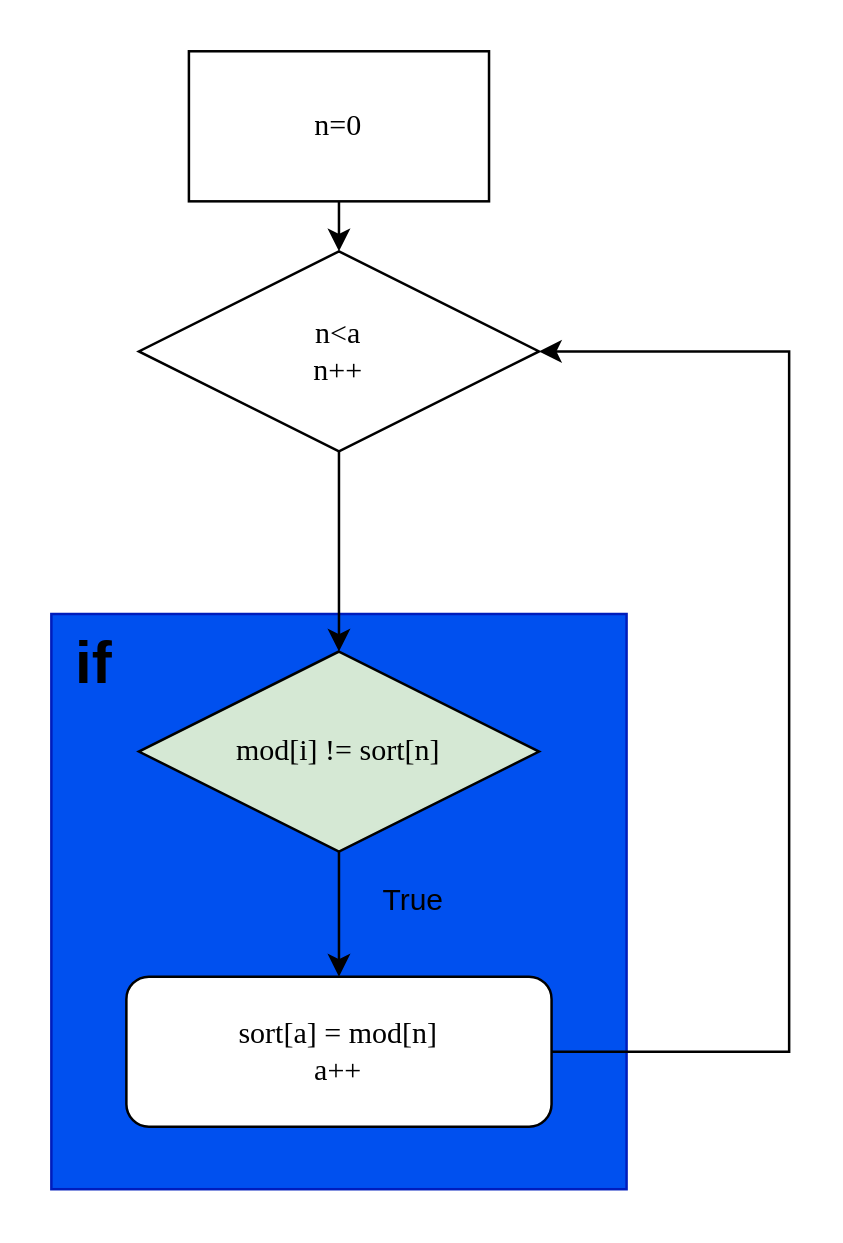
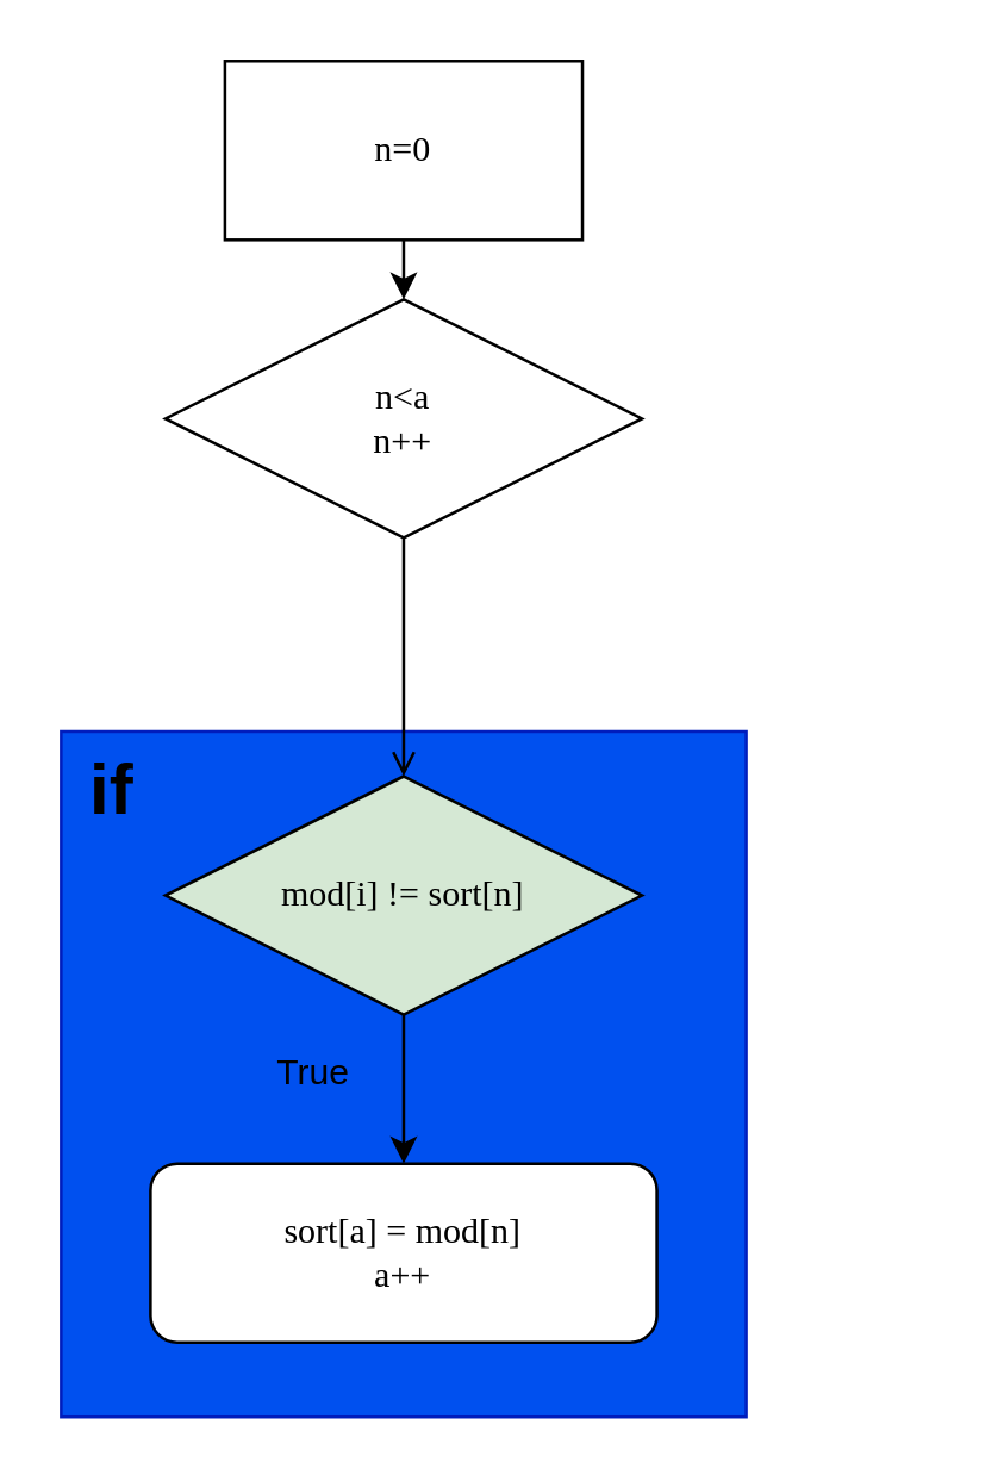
  <mxCell id="0" />
  <mxCell id="1" parent="0" />
  <mxCell id="2" value="" style="whiteSpace=wrap;html=1;aspect=fixed;fillColor=#0050ef;strokeColor=#001DBC;fontColor=#ffffff;" vertex="1" parent="1"><mxGeometry x="20" y="245" width="230" height="230" as="geometry" /></mxCell>
  <mxCell id="3" style="edgeStyle=orthogonalEdgeStyle;rounded=0;orthogonalLoop=1;jettySize=auto;html=1;exitX=0.5;exitY=1;exitDx=0;exitDy=0;entryX=0.5;entryY=0;entryDx=0;entryDy=0;" edge="1" parent="1" source="4" target="6"><mxGeometry relative="1" as="geometry" /></mxCell>
  <mxCell id="4" value="&lt;font face=&quot;Lucida Console&quot;&gt;mod[i] != sort[n]&lt;/font&gt;" style="rhombus;whiteSpace=wrap;html=1;fillColor=#d5e8d4;" parent="1" vertex="1"><mxGeometry x="55" y="260" width="160" height="80" as="geometry" /></mxCell>
- <mxCell id="5" style="edgeStyle=orthogonalEdgeStyle;rounded=0;orthogonalLoop=1;jettySize=auto;html=1;exitX=1;exitY=0.5;exitDx=0;exitDy=0;entryX=1;entryY=0.5;entryDx=0;entryDy=0;" edge="1" parent="1" source="6" target="10"><mxGeometry relative="1" as="geometry"><mxPoint x="295" y="210" as="targetPoint" /><Array as="points"><mxPoint x="315" y="420" /><mxPoint x="315" y="140" /></Array></mxGeometry></mxCell>
  <mxCell id="6" value="&lt;font face=&quot;Lucida Console&quot;&gt;sort[a] = mod[n]&lt;br&gt;a++&lt;br&gt;&lt;/font&gt;" style="rounded=1;whiteSpace=wrap;html=1;" vertex="1" parent="1"><mxGeometry x="50" y="390" width="170" height="60" as="geometry" /></mxCell>
- <mxCell id="7" value="True" style="text;html=1;strokeColor=none;fillColor=none;align=center;verticalAlign=middle;whiteSpace=wrap;rounded=0;" vertex="1" parent="1"><mxGeometry x="145" y="350" width="40" height="20" as="geometry" /></mxCell>
+ <mxCell id="7" value="True" style="text;html=1;strokeColor=none;fillColor=none;align=center;verticalAlign=middle;whiteSpace=wrap;rounded=0;" vertex="1" parent="1"><mxGeometry x="85" y="350" width="40" height="20" as="geometry" /></mxCell>
  <mxCell id="8" value="&lt;h1&gt;if&lt;/h1&gt;" style="text;html=1;strokeColor=none;fillColor=none;spacing=5;spacingTop=-20;whiteSpace=wrap;overflow=hidden;rounded=0;" vertex="1" parent="1"><mxGeometry x="25" y="245" width="30" height="40" as="geometry" /></mxCell>
- <mxCell id="9" style="edgeStyle=orthogonalEdgeStyle;rounded=0;orthogonalLoop=1;jettySize=auto;html=1;exitX=0.5;exitY=1;exitDx=0;exitDy=0;entryX=0.5;entryY=0;entryDx=0;entryDy=0;" edge="1" parent="1" source="10" target="4"><mxGeometry relative="1" as="geometry"><mxPoint x="135" y="230" as="targetPoint" /></mxGeometry></mxCell>
+ <mxCell id="9" style="edgeStyle=orthogonalEdgeStyle;rounded=0;orthogonalLoop=1;jettySize=auto;html=1;exitX=0.5;exitY=1;exitDx=0;exitDy=0;entryX=0.5;entryY=0;entryDx=0;entryDy=0;endArrow=open;" edge="1" parent="1" source="10" target="4"><mxGeometry relative="1" as="geometry"><mxPoint x="135" y="230" as="targetPoint" /></mxGeometry></mxCell>
  <mxCell id="10" value="&lt;font face=&quot;Lucida Console&quot;&gt;n&amp;lt;a&lt;br&gt;n++&lt;br&gt;&lt;/font&gt;" style="rhombus;whiteSpace=wrap;html=1;" vertex="1" parent="1"><mxGeometry x="55" y="100" width="160" height="80" as="geometry" /></mxCell>
  <mxCell id="11" style="edgeStyle=orthogonalEdgeStyle;rounded=0;orthogonalLoop=1;jettySize=auto;html=1;exitX=0.5;exitY=1;exitDx=0;exitDy=0;entryX=0.5;entryY=0;entryDx=0;entryDy=0;" edge="1" parent="1" source="12" target="10"><mxGeometry relative="1" as="geometry" /></mxCell>
  <mxCell id="12" value="n=0" style="rounded=0;whiteSpace=wrap;html=1;fontFamily=Lucida Console;" vertex="1" parent="1"><mxGeometry x="75" y="20" width="120" height="60" as="geometry" /></mxCell>
